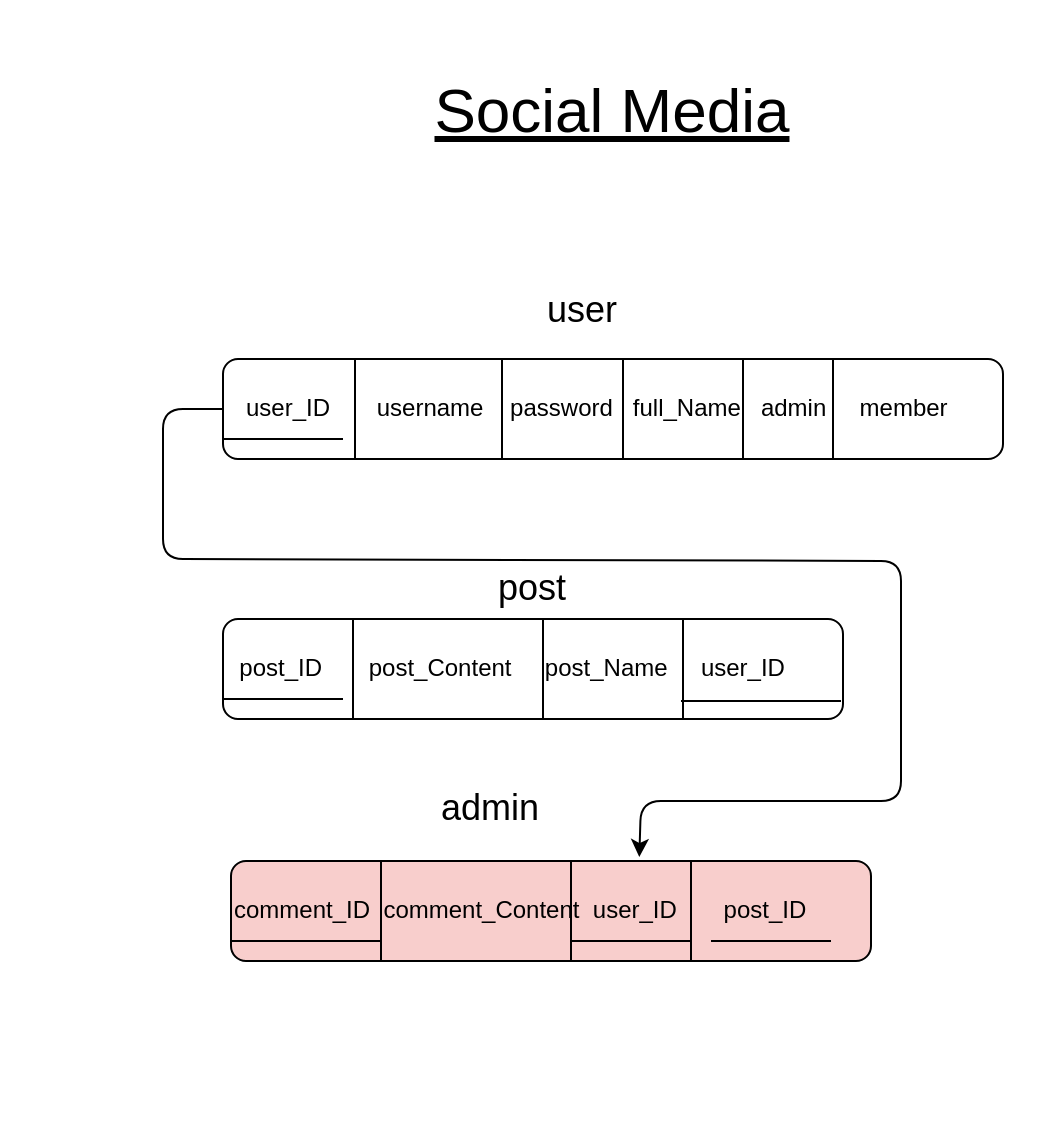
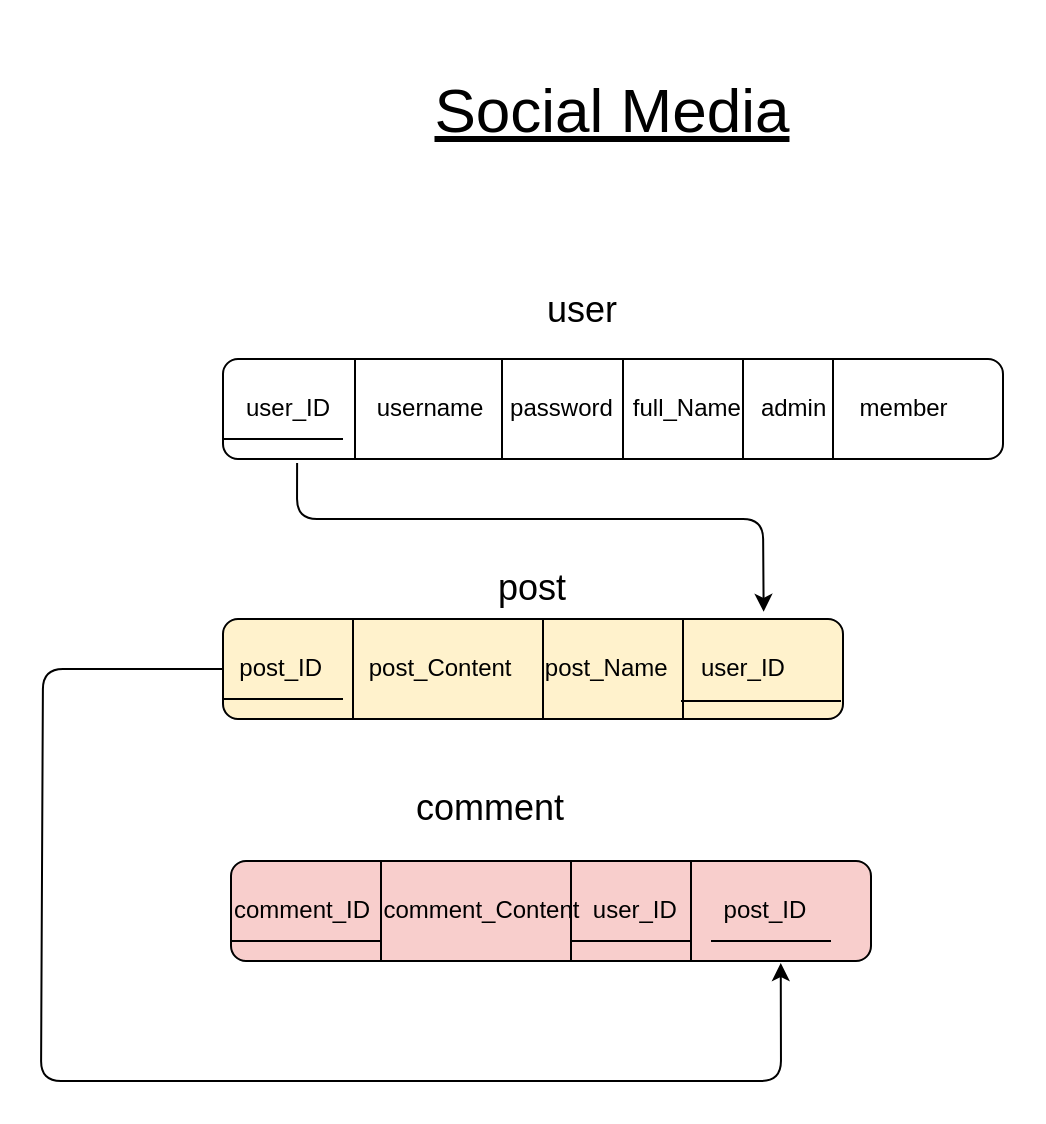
  <mxCell id="0" />
  <mxCell id="1" parent="0" />
  <mxCell id="2" value="Social Media" style="text;strokeColor=none;align=center;fillColor=none;html=1;verticalAlign=middle;whiteSpace=wrap;rounded=0;fontSize=31;fontStyle=4" parent="1" vertex="1"><mxGeometry x="186" y="20" width="240" height="70" as="geometry" /></mxCell>
  <mxCell id="3" value="&amp;nbsp; &amp;nbsp;user_ID&amp;nbsp; &amp;nbsp; &amp;nbsp; &amp;nbsp;username&amp;nbsp; &amp;nbsp; password&amp;nbsp; &amp;nbsp;full_Name&amp;nbsp; &amp;nbsp;admin&amp;nbsp; &amp;nbsp; &amp;nbsp;member" style="rounded=1;whiteSpace=wrap;html=1;align=left;" parent="1" vertex="1"><mxGeometry x="111" y="179" width="390" height="50" as="geometry" /></mxCell>
  <mxCell id="4" value="" style="endArrow=none;html=1;" parent="1" edge="1"><mxGeometry width="50" height="50" relative="1" as="geometry"><mxPoint x="177" y="229" as="sourcePoint" /><mxPoint x="177" y="179" as="targetPoint" /></mxGeometry></mxCell>
  <mxCell id="5" value="" style="endArrow=none;html=1;" parent="1" edge="1"><mxGeometry width="50" height="50" relative="1" as="geometry"><mxPoint x="250.5" y="229" as="sourcePoint" /><mxPoint x="250.5" y="179" as="targetPoint" /></mxGeometry></mxCell>
  <mxCell id="6" value="user" style="text;strokeColor=none;align=center;fillColor=none;html=1;verticalAlign=middle;whiteSpace=wrap;rounded=0;fontSize=18;" parent="1" vertex="1"><mxGeometry x="261" y="140" width="60" height="30" as="geometry" /></mxCell>
  <mxCell id="7" value="post" style="text;strokeColor=none;align=center;fillColor=none;html=1;verticalAlign=middle;whiteSpace=wrap;rounded=0;fontSize=18;" parent="1" vertex="1"><mxGeometry x="236" y="279" width="60" height="30" as="geometry" /></mxCell>
  <mxCell id="8" value="" style="endArrow=none;html=1;" parent="1" edge="1"><mxGeometry width="50" height="50" relative="1" as="geometry"><mxPoint x="111" y="219" as="sourcePoint" /><mxPoint x="171" y="219" as="targetPoint" /></mxGeometry></mxCell>
- <mxCell id="9" value="&amp;nbsp; post_ID&amp;nbsp; &amp;nbsp; &amp;nbsp; &amp;nbsp;post_Content&amp;nbsp; &amp;nbsp; &amp;nbsp;post_Name&amp;nbsp; &amp;nbsp; &amp;nbsp;user_ID" style="rounded=1;whiteSpace=wrap;html=1;align=left;" parent="1" vertex="1"><mxGeometry x="111" y="309" width="310" height="50" as="geometry" /></mxCell>
+ <mxCell id="9" value="&amp;nbsp; post_ID&amp;nbsp; &amp;nbsp; &amp;nbsp; &amp;nbsp;post_Content&amp;nbsp; &amp;nbsp; &amp;nbsp;post_Name&amp;nbsp; &amp;nbsp; &amp;nbsp;user_ID" style="rounded=1;whiteSpace=wrap;html=1;align=left;fillColor=#fff2cc;" parent="1" vertex="1"><mxGeometry x="111" y="309" width="310" height="50" as="geometry" /></mxCell>
  <mxCell id="10" value="" style="endArrow=none;html=1;" parent="1" edge="1"><mxGeometry width="50" height="50" relative="1" as="geometry"><mxPoint x="176" y="359" as="sourcePoint" /><mxPoint x="176" y="309" as="targetPoint" /></mxGeometry></mxCell>
  <mxCell id="11" value="" style="endArrow=none;html=1;" parent="1" edge="1"><mxGeometry width="50" height="50" relative="1" as="geometry"><mxPoint x="271" y="359" as="sourcePoint" /><mxPoint x="271" y="309" as="targetPoint" /></mxGeometry></mxCell>
  <mxCell id="12" value="" style="endArrow=none;html=1;" parent="1" edge="1"><mxGeometry width="50" height="50" relative="1" as="geometry"><mxPoint x="111" y="349" as="sourcePoint" /><mxPoint x="171" y="349" as="targetPoint" /></mxGeometry></mxCell>
  <mxCell id="13" value="" style="endArrow=none;html=1;" parent="1" edge="1"><mxGeometry width="50" height="50" relative="1" as="geometry"><mxPoint x="311" y="229" as="sourcePoint" /><mxPoint x="311" y="179" as="targetPoint" /></mxGeometry></mxCell>
  <mxCell id="14" value="" style="endArrow=none;html=1;" parent="1" edge="1"><mxGeometry width="50" height="50" relative="1" as="geometry"><mxPoint x="371" y="229" as="sourcePoint" /><mxPoint x="371" y="179" as="targetPoint" /></mxGeometry></mxCell>
  <mxCell id="15" value="" style="endArrow=none;html=1;" parent="1" edge="1"><mxGeometry width="50" height="50" relative="1" as="geometry"><mxPoint x="416" y="229" as="sourcePoint" /><mxPoint x="416" y="179" as="targetPoint" /></mxGeometry></mxCell>
- <mxCell id="16" value="" style="endArrow=classic;html=1;exitX=0;exitY=0.5;exitDx=0;exitDy=0;entryX=0.638;entryY=-0.04;entryDx=0;entryDy=0;entryPerimeter=0;" parent="1" source="3" target="22" edge="1"><mxGeometry width="50" height="50" relative="1" as="geometry"><mxPoint x="131" y="229" as="sourcePoint" /><mxPoint x="310" y="400" as="targetPoint" /><Array as="points"><mxPoint x="81" y="204" /><mxPoint x="81" y="279" /><mxPoint x="450" y="280" /><mxPoint x="450" y="400" /><mxPoint x="320" y="400" /></Array></mxGeometry></mxCell>
- <mxCell id="17" value="admin" style="text;strokeColor=none;align=center;fillColor=none;html=1;verticalAlign=middle;whiteSpace=wrap;rounded=0;fontSize=18;" parent="1" vertex="1"><mxGeometry x="215" y="389" width="60" height="30" as="geometry" /></mxCell>
+ <mxCell id="17" value="comment" style="text;strokeColor=none;align=center;fillColor=none;html=1;verticalAlign=middle;whiteSpace=wrap;rounded=0;fontSize=18;" parent="1" vertex="1"><mxGeometry x="215" y="389" width="60" height="30" as="geometry" /></mxCell>
+ <mxCell id="18" value="" style="endArrow=classic;html=1;exitX=0;exitY=0.5;exitDx=0;exitDy=0;entryX=0.859;entryY=1.02;entryDx=0;entryDy=0;entryPerimeter=0;" parent="1" source="9" target="22" edge="1"><mxGeometry width="50" height="50" relative="1" as="geometry"><mxPoint x="391" y="319" as="sourcePoint" /><mxPoint x="410" y="400" as="targetPoint" /><Array as="points"><mxPoint x="21" y="334" /><mxPoint x="20" y="540" /><mxPoint x="390" y="540" /></Array></mxGeometry></mxCell>
  <mxCell id="19" value="" style="endArrow=none;html=1;" parent="1" edge="1"><mxGeometry width="50" height="50" relative="1" as="geometry"><mxPoint x="341" y="359" as="sourcePoint" /><mxPoint x="341" y="309" as="targetPoint" /></mxGeometry></mxCell>
+ <mxCell id="20" value="" style="endArrow=classic;html=1;exitX=0.095;exitY=1.04;exitDx=0;exitDy=0;exitPerimeter=0;entryX=0.872;entryY=-0.072;entryDx=0;entryDy=0;entryPerimeter=0;" parent="1" source="3" target="9" edge="1"><mxGeometry width="50" height="50" relative="1" as="geometry"><mxPoint x="391" y="319" as="sourcePoint" /><mxPoint x="441" y="269" as="targetPoint" /><Array as="points"><mxPoint x="148" y="259" /><mxPoint x="381" y="259" /></Array></mxGeometry></mxCell>
  <mxCell id="21" value="" style="endArrow=none;html=1;" parent="1" edge="1"><mxGeometry width="50" height="50" relative="1" as="geometry"><mxPoint x="340" y="350" as="sourcePoint" /><mxPoint x="420" y="350" as="targetPoint" /></mxGeometry></mxCell>
  <mxCell id="22" value="comment_ID&amp;nbsp; comment_Content&amp;nbsp; user_ID&amp;nbsp; &amp;nbsp; &amp;nbsp; &amp;nbsp;post_ID&amp;nbsp;&amp;nbsp;" style="rounded=1;whiteSpace=wrap;html=1;align=left;fillColor=#f8cecc;" parent="1" vertex="1"><mxGeometry x="115" y="430" width="320" height="50" as="geometry" /></mxCell>
  <mxCell id="23" value="" style="endArrow=none;html=1;" parent="1" edge="1"><mxGeometry width="50" height="50" relative="1" as="geometry"><mxPoint x="190" y="480" as="sourcePoint" /><mxPoint x="190" y="430" as="targetPoint" /></mxGeometry></mxCell>
  <mxCell id="24" value="" style="endArrow=none;html=1;" parent="1" edge="1"><mxGeometry width="50" height="50" relative="1" as="geometry"><mxPoint x="285" y="480" as="sourcePoint" /><mxPoint x="285" y="430" as="targetPoint" /></mxGeometry></mxCell>
  <mxCell id="25" value="" style="endArrow=none;html=1;" parent="1" edge="1"><mxGeometry width="50" height="50" relative="1" as="geometry"><mxPoint x="115" y="470" as="sourcePoint" /><mxPoint x="190" y="470" as="targetPoint" /></mxGeometry></mxCell>
  <mxCell id="26" value="" style="endArrow=none;html=1;" parent="1" edge="1"><mxGeometry width="50" height="50" relative="1" as="geometry"><mxPoint x="285" y="470" as="sourcePoint" /><mxPoint x="345" y="470" as="targetPoint" /></mxGeometry></mxCell>
  <mxCell id="27" value="" style="endArrow=none;html=1;" parent="1" edge="1"><mxGeometry width="50" height="50" relative="1" as="geometry"><mxPoint x="345" y="480" as="sourcePoint" /><mxPoint x="345" y="430" as="targetPoint" /></mxGeometry></mxCell>
  <mxCell id="28" value="" style="endArrow=none;html=1;" parent="1" edge="1"><mxGeometry width="50" height="50" relative="1" as="geometry"><mxPoint x="355" y="470" as="sourcePoint" /><mxPoint x="415" y="470" as="targetPoint" /></mxGeometry></mxCell>
